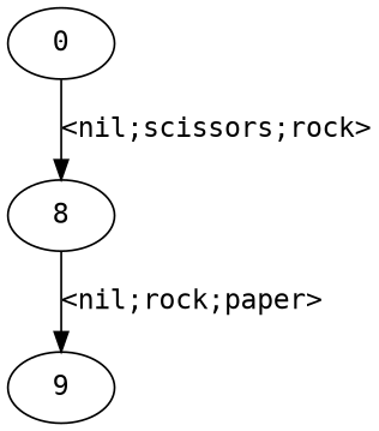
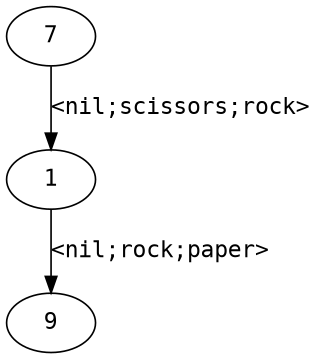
  digraph {
    fontname="DejaVu Sans Mono"
    node [fontname="DejaVu Sans Mono" shape=ellipse]
    edge [fontname="DejaVu Sans Mono"]
-   n1 [label=0]
-   n2 [label=8]
+   n1 [label=7]
+   n2 [label=1]
    n3 [label=9]
    n1 -> n2 [label="<nil;scissors;rock>"]
    n2 -> n3 [label="<nil;rock;paper>"]
  }
